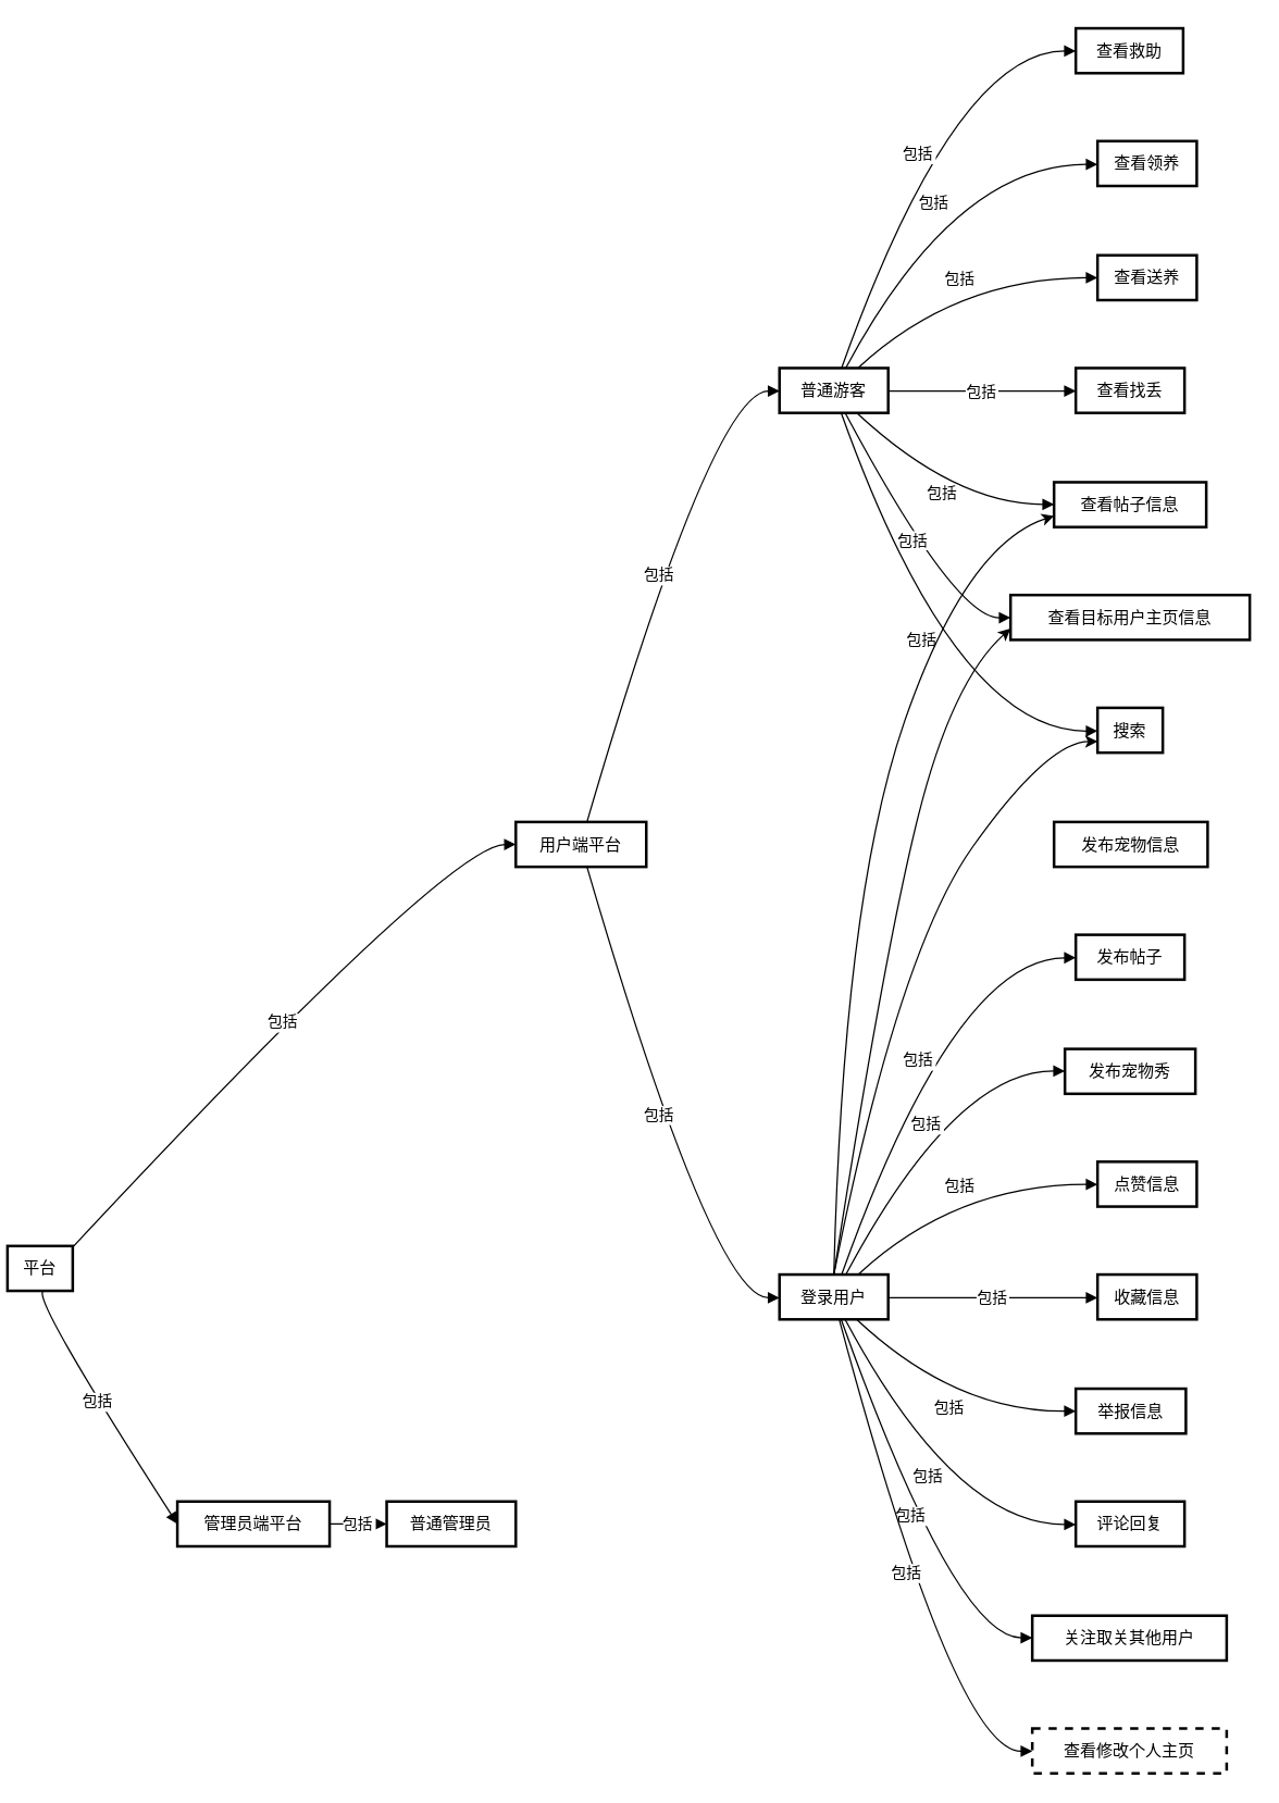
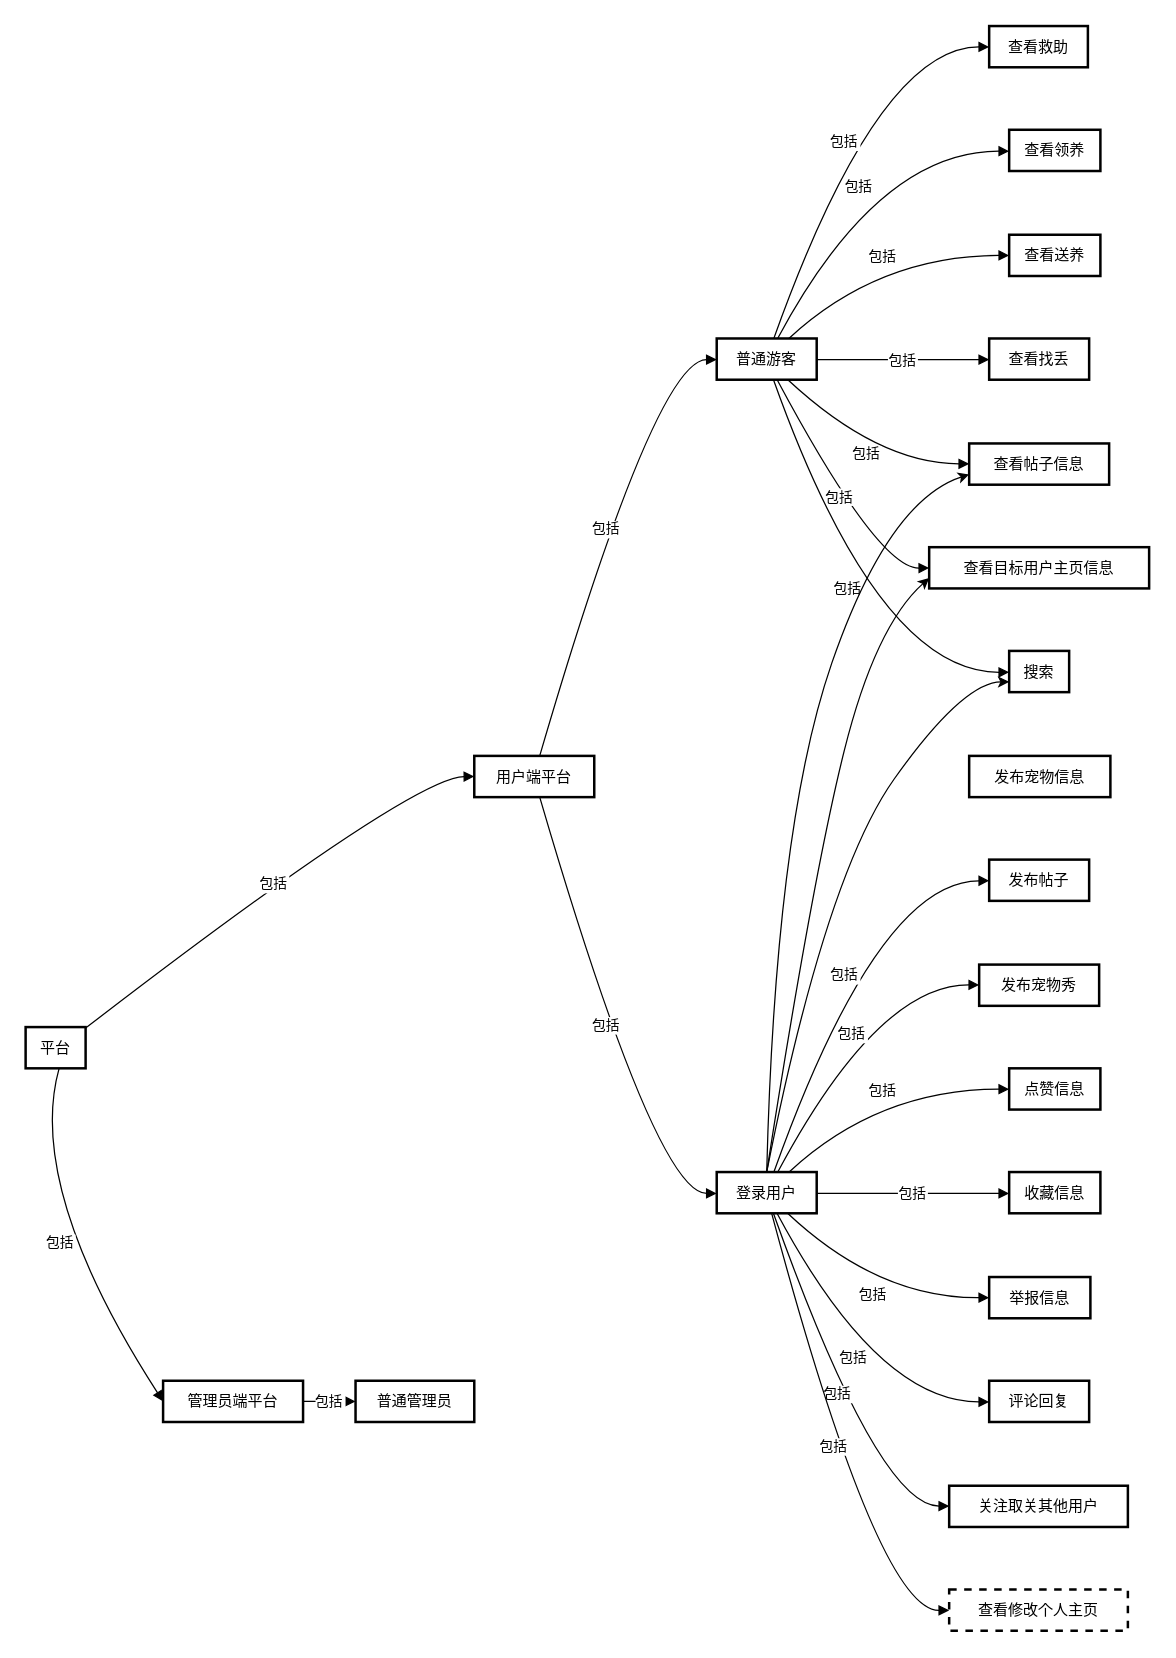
  <mxCell id="0" />
  <mxCell id="1" parent="0" />
- <mxCell id="2" value="平台" style="whiteSpace=wrap;strokeWidth=2;" parent="1" vertex="1"><mxGeometry x="5" y="916" width="48" height="33" as="geometry" /></mxCell>
+ <mxCell id="2" value="平台" style="whiteSpace=wrap;strokeWidth=2;" parent="1" vertex="1"><mxGeometry x="20" y="821" width="48" height="33" as="geometry" /></mxCell>
  <mxCell id="3" value="用户端平台" style="whiteSpace=wrap;strokeWidth=2;" parent="1" vertex="1"><mxGeometry x="379" y="604" width="96" height="33" as="geometry" /></mxCell>
  <mxCell id="4" value="管理员端平台" style="whiteSpace=wrap;strokeWidth=2;" parent="1" vertex="1"><mxGeometry x="130" y="1104" width="112" height="33" as="geometry" /></mxCell>
  <mxCell id="5" value="普通游客" style="whiteSpace=wrap;strokeWidth=2;" parent="1" vertex="1"><mxGeometry x="573" y="270" width="80" height="33" as="geometry" /></mxCell>
  <mxCell id="6" value="登录用户" style="whiteSpace=wrap;strokeWidth=2;" parent="1" vertex="1"><mxGeometry x="573" y="937" width="80" height="33" as="geometry" /></mxCell>
  <mxCell id="7" value="普通管理员" style="whiteSpace=wrap;strokeWidth=2;" parent="1" vertex="1"><mxGeometry x="284" y="1104" width="95" height="33" as="geometry" /></mxCell>
  <mxCell id="8" value="查看救助" style="whiteSpace=wrap;strokeWidth=2;" parent="1" vertex="1"><mxGeometry x="791" width="79" height="33" as="geometry" y="20" /></mxCell>
  <mxCell id="9" value="查看领养" style="whiteSpace=wrap;strokeWidth=2;" parent="1" vertex="1"><mxGeometry x="807" y="103" width="73" height="33" as="geometry" /></mxCell>
  <mxCell id="10" value="查看送养" style="whiteSpace=wrap;strokeWidth=2;" parent="1" vertex="1"><mxGeometry x="807" y="187" width="73" height="33" as="geometry" /></mxCell>
  <mxCell id="11" value="查看找丢" style="whiteSpace=wrap;strokeWidth=2;" parent="1" vertex="1"><mxGeometry x="791" y="270" width="80" height="33" as="geometry" /></mxCell>
  <mxCell id="12" value="查看帖子信息" style="whiteSpace=wrap;strokeWidth=2;" parent="1" vertex="1"><mxGeometry x="775" y="354" width="112" height="33" as="geometry" /></mxCell>
  <mxCell id="13" value="查看目标用户主页信息" style="whiteSpace=wrap;strokeWidth=2;" parent="1" vertex="1"><mxGeometry x="743" y="437" width="176" height="33" as="geometry" /></mxCell>
  <mxCell id="14" value="搜索" style="whiteSpace=wrap;strokeWidth=2;" parent="1" vertex="1"><mxGeometry x="807" y="520" width="48" height="33" as="geometry" /></mxCell>
  <mxCell id="15" value="发布宠物信息" style="whiteSpace=wrap;strokeWidth=2;" parent="1" vertex="1"><mxGeometry x="775" y="604" width="113" height="33" as="geometry" /></mxCell>
  <mxCell id="16" value="发布帖子" style="whiteSpace=wrap;strokeWidth=2;" parent="1" vertex="1"><mxGeometry x="791" y="687" width="80" height="33" as="geometry" /></mxCell>
  <mxCell id="17" value="发布宠物秀" style="whiteSpace=wrap;strokeWidth=2;" parent="1" vertex="1"><mxGeometry x="783" y="771" width="96" height="33" as="geometry" /></mxCell>
  <mxCell id="18" value="点赞信息" style="whiteSpace=wrap;strokeWidth=2;" parent="1" vertex="1"><mxGeometry x="807" y="854" width="73" height="33" as="geometry" /></mxCell>
  <mxCell id="19" value="收藏信息" style="whiteSpace=wrap;strokeWidth=2;" parent="1" vertex="1"><mxGeometry x="807" y="937" width="73" height="33" as="geometry" /></mxCell>
  <mxCell id="20" value="举报信息" style="whiteSpace=wrap;strokeWidth=2;" parent="1" vertex="1"><mxGeometry x="791" y="1021" width="81" height="33" as="geometry" /></mxCell>
  <mxCell id="21" value="评论回复" style="whiteSpace=wrap;strokeWidth=2;" parent="1" vertex="1"><mxGeometry x="791" y="1104" width="80" height="33" as="geometry" /></mxCell>
  <mxCell id="22" value="关注取关其他用户" style="whiteSpace=wrap;strokeWidth=2;" parent="1" vertex="1"><mxGeometry x="759" y="1188" width="143" height="33" as="geometry" /></mxCell>
  <mxCell id="23" value="查看修改个人主页" style="whiteSpace=wrap;strokeWidth=2;dashed=1;" parent="1" vertex="1"><mxGeometry x="759" y="1271" width="143" height="33" as="geometry" /></mxCell>
  <mxCell id="24" value="包括" style="curved=1;startArrow=none;endArrow=block;exitX=0.996;exitY=0.028;entryX=-0.004;entryY=0.5;" parent="1" source="2" target="3" edge="1"><mxGeometry relative="1" as="geometry"><Array as="points"><mxPoint x="329" y="621" /></Array></mxGeometry></mxCell>
  <mxCell id="25" value="包括" style="curved=1;startArrow=none;endArrow=block;exitX=0.558;exitY=0.997;entryX=-0.004;entryY=0.5;" parent="1" source="2" target="4" edge="1"><mxGeometry relative="1" as="geometry"><Array as="points"><mxPoint x="20" y="950" /></Array></mxGeometry></mxCell>
  <mxCell id="26" value="包括" style="curved=1;startArrow=none;endArrow=block;exitX=0.546;exitY=-0.006;entryX=-0.003;entryY=0.512;" parent="1" source="3" target="5" edge="1"><mxGeometry relative="1" as="geometry"><Array as="points"><mxPoint x="524" y="287" /></Array></mxGeometry></mxCell>
  <mxCell id="27" value="包括" style="curved=1;startArrow=none;endArrow=block;exitX=0.546;exitY=1.006;entryX=-0.003;entryY=0.518;" parent="1" source="3" target="6" edge="1"><mxGeometry relative="1" as="geometry"><Array as="points"><mxPoint x="524" y="954" /></Array></mxGeometry></mxCell>
  <mxCell id="28" value="包括" style="curved=1;startArrow=none;endArrow=block;exitX=0.995;exitY=0.5;entryX=0.002;entryY=0.5;" parent="1" source="4" target="7" edge="1"><mxGeometry relative="1" as="geometry"><Array as="points" /></mxGeometry></mxCell>
  <mxCell id="29" value="包括" style="curved=1;startArrow=none;endArrow=block;exitX=0.57;exitY=0.006;entryX=0.005;entryY=0.506;" parent="1" source="5" target="8" edge="1"><mxGeometry relative="1" as="geometry"><Array as="points"><mxPoint x="702" y="37" /></Array></mxGeometry></mxCell>
  <mxCell id="30" value="包括" style="curved=1;startArrow=none;endArrow=block;exitX=0.608;exitY=0.006;entryX=3.974e-8;entryY=0.518;" parent="1" source="5" target="9" edge="1"><mxGeometry relative="1" as="geometry"><Array as="points"><mxPoint x="702" y="120" /></Array></mxGeometry></mxCell>
  <mxCell id="31" value="包括" style="curved=1;startArrow=none;endArrow=block;exitX=0.719;exitY=0.006;entryX=3.974e-8;entryY=0.5;" parent="1" source="5" target="10" edge="1"><mxGeometry relative="1" as="geometry"><Array as="points"><mxPoint x="702" y="204" /></Array></mxGeometry></mxCell>
  <mxCell id="32" value="包括" style="curved=1;startArrow=none;endArrow=block;exitX=0.995;exitY=0.512;entryX=0;entryY=0.512;" parent="1" source="5" target="11" edge="1"><mxGeometry relative="1" as="geometry"><Array as="points" /></mxGeometry></mxCell>
  <mxCell id="33" value="包括" style="curved=1;startArrow=none;endArrow=block;exitX=0.719;exitY=1.018;entryX=0;entryY=0.494;" parent="1" source="5" target="12" edge="1"><mxGeometry relative="1" as="geometry"><Array as="points"><mxPoint x="702" y="370" /></Array></mxGeometry></mxCell>
  <mxCell id="34" value="包括" style="curved=1;startArrow=none;endArrow=block;exitX=0.608;exitY=1.018;entryX=0;entryY=0.506;" parent="1" source="5" target="13" edge="1"><mxGeometry relative="1" as="geometry"><Array as="points"><mxPoint x="702" y="454" /></Array></mxGeometry></mxCell>
  <mxCell id="35" value="包括" style="curved=1;startArrow=none;endArrow=block;exitX=0.57;exitY=1.018;entryX=3.974e-8;entryY=0.518;" parent="1" source="5" target="14" edge="1"><mxGeometry relative="1" as="geometry"><Array as="points"><mxPoint x="702" y="537" /></Array></mxGeometry></mxCell>
  <mxCell id="36" value="包括" style="curved=1;startArrow=none;endArrow=block;exitX=0.57;exitY=0.012;entryX=0;entryY=0.512;" parent="1" source="6" target="16" edge="1"><mxGeometry relative="1" as="geometry"><Array as="points"><mxPoint x="702" y="704" /></Array></mxGeometry></mxCell>
  <mxCell id="37" value="包括" style="curved=1;startArrow=none;endArrow=block;exitX=0.608;exitY=0.012;entryX=0;entryY=0.494;" parent="1" source="6" target="17" edge="1"><mxGeometry relative="1" as="geometry"><Array as="points"><mxPoint x="702" y="787" /></Array></mxGeometry></mxCell>
  <mxCell id="38" value="包括" style="curved=1;startArrow=none;endArrow=block;exitX=0.719;exitY=0.012;entryX=3.974e-8;entryY=0.506;" parent="1" source="6" target="18" edge="1"><mxGeometry relative="1" as="geometry"><Array as="points"><mxPoint x="702" y="871" /></Array></mxGeometry></mxCell>
  <mxCell id="39" value="包括" style="curved=1;startArrow=none;endArrow=block;exitX=0.995;exitY=0.518;entryX=3.974e-8;entryY=0.518;" parent="1" source="6" target="19" edge="1"><mxGeometry relative="1" as="geometry"><Array as="points" /></mxGeometry></mxCell>
  <mxCell id="40" value="包括" style="curved=1;startArrow=none;endArrow=block;exitX=0.719;exitY=1.024;entryX=-0.005;entryY=0.5;" parent="1" source="6" target="20" edge="1"><mxGeometry relative="1" as="geometry"><Array as="points"><mxPoint x="702" y="1038" /></Array></mxGeometry></mxCell>
  <mxCell id="41" value="包括" style="curved=1;startArrow=none;endArrow=block;exitX=0.608;exitY=1.024;entryX=0;entryY=0.512;" parent="1" source="6" target="21" edge="1"><mxGeometry relative="1" as="geometry"><Array as="points"><mxPoint x="702" y="1121" /></Array></mxGeometry></mxCell>
  <mxCell id="42" value="包括" style="curved=1;startArrow=none;endArrow=block;exitX=0.57;exitY=1.024;entryX=0.003;entryY=0.494;" parent="1" source="6" target="22" edge="1"><mxGeometry relative="1" as="geometry"><Array as="points"><mxPoint x="702" y="1204" /></Array></mxGeometry></mxCell>
  <mxCell id="43" value="包括" style="curved=1;startArrow=none;endArrow=block;exitX=0.552;exitY=1.024;entryX=0.003;entryY=0.506;" parent="1" source="6" target="23" edge="1"><mxGeometry relative="1" as="geometry"><Array as="points"><mxPoint x="702" y="1288" /></Array></mxGeometry></mxCell>
  <mxCell id="44" value="" style="curved=1;endArrow=classic;html=1;rounded=0;exitX=0.5;exitY=0;exitDx=0;exitDy=0;entryX=0;entryY=0.75;entryDx=0;entryDy=0;" edge="1" parent="1" source="6" target="14"><mxGeometry width="50" height="50" relative="1" as="geometry"><mxPoint x="340" y="710" as="sourcePoint" /><mxPoint x="390" y="660" as="targetPoint" /><Array as="points"><mxPoint x="660" y="700" /><mxPoint x="770" y="545" /></Array></mxGeometry></mxCell>
  <mxCell id="45" value="" style="curved=1;endArrow=classic;html=1;rounded=0;exitX=0.5;exitY=0;exitDx=0;exitDy=0;entryX=0;entryY=0.75;entryDx=0;entryDy=0;" edge="1" parent="1" source="6" target="13"><mxGeometry width="50" height="50" relative="1" as="geometry"><mxPoint x="340" y="710" as="sourcePoint" /><mxPoint x="390" y="660" as="targetPoint" /><Array as="points"><mxPoint x="650" y="700" /><mxPoint x="700" y="500" /></Array></mxGeometry></mxCell>
  <mxCell id="46" value="" style="curved=1;endArrow=classic;html=1;rounded=0;exitX=0.5;exitY=0;exitDx=0;exitDy=0;entryX=0;entryY=0.75;entryDx=0;entryDy=0;" edge="1" parent="1" source="6" target="12"><mxGeometry width="50" height="50" relative="1" as="geometry"><mxPoint x="340" y="710" as="sourcePoint" /><mxPoint x="390" y="660" as="targetPoint" /><Array as="points"><mxPoint x="620" y="660" /><mxPoint x="710" y="400" /></Array></mxGeometry></mxCell>
